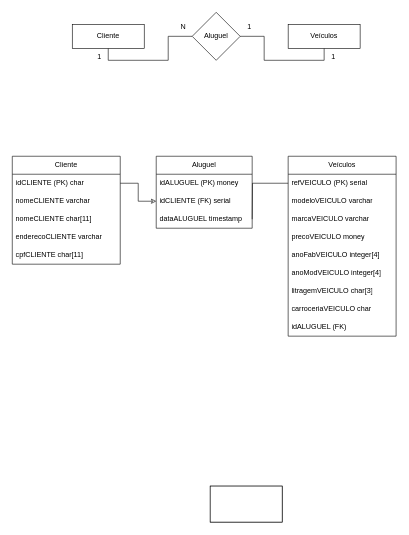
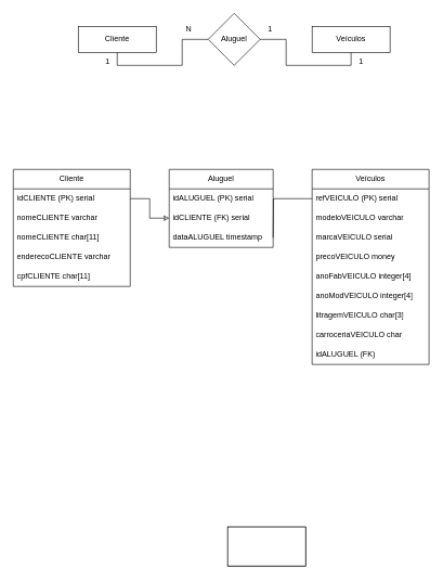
  <mxCell id="0" />
  <mxCell id="1" parent="0" />
  <mxCell id="2" value="" style="rounded=0;whiteSpace=wrap;html=1;" vertex="1" parent="1"><mxGeometry x="350" y="810" width="120" height="60" as="geometry" /></mxCell>
  <mxCell id="3" value="" style="rounded=0;whiteSpace=wrap;html=1;" vertex="1" parent="1"><mxGeometry x="350" y="810" width="120" height="60" as="geometry" /></mxCell>
  <mxCell id="4" value="Cliente" style="swimlane;fontStyle=0;childLayout=stackLayout;horizontal=1;startSize=30;horizontalStack=0;resizeParent=1;resizeParentMax=0;resizeLast=0;collapsible=1;marginBottom=0;whiteSpace=wrap;html=1;" vertex="1" parent="1"><mxGeometry x="20" y="260" width="180" height="180" as="geometry" /></mxCell>
- <mxCell id="5" value="idCLIENTE (PK) char" style="text;strokeColor=none;fillColor=none;align=left;verticalAlign=middle;spacingLeft=4;spacingRight=4;overflow=hidden;points=[[0,0.5],[1,0.5]];portConstraint=eastwest;rotatable=0;whiteSpace=wrap;html=1;" vertex="1" parent="4"><mxGeometry y="30" width="180" height="30" as="geometry" /></mxCell>
+ <mxCell id="5" value="idCLIENTE (PK) serial" style="text;strokeColor=none;fillColor=none;align=left;verticalAlign=middle;spacingLeft=4;spacingRight=4;overflow=hidden;points=[[0,0.5],[1,0.5]];portConstraint=eastwest;rotatable=0;whiteSpace=wrap;html=1;" vertex="1" parent="4"><mxGeometry y="30" width="180" height="30" as="geometry" /></mxCell>
  <mxCell id="6" value="nomeCLIENTE varchar" style="text;strokeColor=none;fillColor=none;align=left;verticalAlign=middle;spacingLeft=4;spacingRight=4;overflow=hidden;points=[[0,0.5],[1,0.5]];portConstraint=eastwest;rotatable=0;whiteSpace=wrap;html=1;" vertex="1" parent="4"><mxGeometry y="60" width="180" height="30" as="geometry" /></mxCell>
  <mxCell id="7" value="nomeCLIENTE char[11]" style="text;strokeColor=none;fillColor=none;align=left;verticalAlign=middle;spacingLeft=4;spacingRight=4;overflow=hidden;points=[[0,0.5],[1,0.5]];portConstraint=eastwest;rotatable=0;whiteSpace=wrap;html=1;" vertex="1" parent="4"><mxGeometry y="90" width="180" height="30" as="geometry" /></mxCell>
  <mxCell id="8" value="enderecoCLIENTE varchar" style="text;strokeColor=none;fillColor=none;align=left;verticalAlign=middle;spacingLeft=4;spacingRight=4;overflow=hidden;points=[[0,0.5],[1,0.5]];portConstraint=eastwest;rotatable=0;whiteSpace=wrap;html=1;" vertex="1" parent="4"><mxGeometry y="120" width="180" height="30" as="geometry" /></mxCell>
  <mxCell id="9" value="cpfCLIENTE char[11]" style="text;strokeColor=none;fillColor=none;align=left;verticalAlign=middle;spacingLeft=4;spacingRight=4;overflow=hidden;points=[[0,0.5],[1,0.5]];portConstraint=eastwest;rotatable=0;whiteSpace=wrap;html=1;" vertex="1" parent="4"><mxGeometry y="150" width="180" height="30" as="geometry" /></mxCell>
  <mxCell id="10" value="Veículos" style="swimlane;fontStyle=0;childLayout=stackLayout;horizontal=1;startSize=30;horizontalStack=0;resizeParent=1;resizeParentMax=0;resizeLast=0;collapsible=1;marginBottom=0;whiteSpace=wrap;html=1;" vertex="1" parent="1"><mxGeometry x="480" y="260" width="180" height="300" as="geometry" /></mxCell>
  <mxCell id="11" value="refVEICULO (PK) serial" style="text;strokeColor=none;fillColor=none;align=left;verticalAlign=middle;spacingLeft=4;spacingRight=4;overflow=hidden;points=[[0,0.5],[1,0.5]];portConstraint=eastwest;rotatable=0;whiteSpace=wrap;html=1;" vertex="1" parent="10"><mxGeometry y="30" width="180" height="30" as="geometry" /></mxCell>
  <mxCell id="12" value="modeloVEICULO varchar" style="text;strokeColor=none;fillColor=none;align=left;verticalAlign=middle;spacingLeft=4;spacingRight=4;overflow=hidden;points=[[0,0.5],[1,0.5]];portConstraint=eastwest;rotatable=0;whiteSpace=wrap;html=1;" vertex="1" parent="10"><mxGeometry y="60" width="180" height="30" as="geometry" /></mxCell>
- <mxCell id="13" value="marcaVEICULO varchar" style="text;strokeColor=none;fillColor=none;align=left;verticalAlign=middle;spacingLeft=4;spacingRight=4;overflow=hidden;points=[[0,0.5],[1,0.5]];portConstraint=eastwest;rotatable=0;whiteSpace=wrap;html=1;" vertex="1" parent="10"><mxGeometry y="90" width="180" height="30" as="geometry" /></mxCell>
+ <mxCell id="13" value="marcaVEICULO serial" style="text;strokeColor=none;fillColor=none;align=left;verticalAlign=middle;spacingLeft=4;spacingRight=4;overflow=hidden;points=[[0,0.5],[1,0.5]];portConstraint=eastwest;rotatable=0;whiteSpace=wrap;html=1;" vertex="1" parent="10"><mxGeometry y="90" width="180" height="30" as="geometry" /></mxCell>
  <mxCell id="14" value="precoVEICULO money" style="text;strokeColor=none;fillColor=none;align=left;verticalAlign=middle;spacingLeft=4;spacingRight=4;overflow=hidden;points=[[0,0.5],[1,0.5]];portConstraint=eastwest;rotatable=0;whiteSpace=wrap;html=1;" vertex="1" parent="10"><mxGeometry y="120" width="180" height="30" as="geometry" /></mxCell>
  <mxCell id="15" value="anoFabVEICULO integer[4]" style="text;strokeColor=none;fillColor=none;align=left;verticalAlign=middle;spacingLeft=4;spacingRight=4;overflow=hidden;points=[[0,0.5],[1,0.5]];portConstraint=eastwest;rotatable=0;whiteSpace=wrap;html=1;" vertex="1" parent="10"><mxGeometry y="150" width="180" height="30" as="geometry" /></mxCell>
  <mxCell id="16" value="anoModVEICULO integer[4]" style="text;strokeColor=none;fillColor=none;align=left;verticalAlign=middle;spacingLeft=4;spacingRight=4;overflow=hidden;points=[[0,0.5],[1,0.5]];portConstraint=eastwest;rotatable=0;whiteSpace=wrap;html=1;" vertex="1" parent="10"><mxGeometry y="180" width="180" height="30" as="geometry" /></mxCell>
  <mxCell id="17" value="litragemVEICULO char[3]" style="text;strokeColor=none;fillColor=none;align=left;verticalAlign=middle;spacingLeft=4;spacingRight=4;overflow=hidden;points=[[0,0.5],[1,0.5]];portConstraint=eastwest;rotatable=0;whiteSpace=wrap;html=1;" vertex="1" parent="10"><mxGeometry y="210" width="180" height="30" as="geometry" /></mxCell>
  <mxCell id="18" value="carroceriaVEICULO char" style="text;strokeColor=none;fillColor=none;align=left;verticalAlign=middle;spacingLeft=4;spacingRight=4;overflow=hidden;points=[[0,0.5],[1,0.5]];portConstraint=eastwest;rotatable=0;whiteSpace=wrap;html=1;" vertex="1" parent="10"><mxGeometry y="240" width="180" height="30" as="geometry" /></mxCell>
  <mxCell id="19" value="idALUGUEL (FK)" style="text;strokeColor=none;fillColor=none;align=left;verticalAlign=middle;spacingLeft=4;spacingRight=4;overflow=hidden;points=[[0,0.5],[1,0.5]];portConstraint=eastwest;rotatable=0;whiteSpace=wrap;html=1;" vertex="1" parent="10"><mxGeometry y="270" width="180" height="30" as="geometry" /></mxCell>
  <mxCell id="20" value="Aluguel" style="swimlane;fontStyle=0;childLayout=stackLayout;horizontal=1;startSize=30;horizontalStack=0;resizeParent=1;resizeParentMax=0;resizeLast=0;collapsible=1;marginBottom=0;whiteSpace=wrap;html=1;" vertex="1" parent="1"><mxGeometry x="260" y="260" width="160" height="120" as="geometry" /></mxCell>
- <mxCell id="21" value="idALUGUEL (PK) money" style="text;strokeColor=none;fillColor=none;align=left;verticalAlign=middle;spacingLeft=4;spacingRight=4;overflow=hidden;points=[[0,0.5],[1,0.5]];portConstraint=eastwest;rotatable=0;whiteSpace=wrap;html=1;" vertex="1" parent="20"><mxGeometry y="30" width="160" height="30" as="geometry" /></mxCell>
+ <mxCell id="21" value="idALUGUEL (PK) serial" style="text;strokeColor=none;fillColor=none;align=left;verticalAlign=middle;spacingLeft=4;spacingRight=4;overflow=hidden;points=[[0,0.5],[1,0.5]];portConstraint=eastwest;rotatable=0;whiteSpace=wrap;html=1;" vertex="1" parent="20"><mxGeometry y="30" width="160" height="30" as="geometry" /></mxCell>
  <mxCell id="22" value="idCLIENTE (FK) serial" style="text;strokeColor=none;fillColor=none;align=left;verticalAlign=middle;spacingLeft=4;spacingRight=4;overflow=hidden;points=[[0,0.5],[1,0.5]];portConstraint=eastwest;rotatable=0;whiteSpace=wrap;html=1;" vertex="1" parent="20"><mxGeometry y="60" width="160" height="30" as="geometry" /></mxCell>
  <mxCell id="23" value="dataALUGUEL timestamp" style="text;strokeColor=none;fillColor=none;align=left;verticalAlign=middle;spacingLeft=4;spacingRight=4;overflow=hidden;points=[[0,0.5],[1,0.5]];portConstraint=eastwest;rotatable=0;whiteSpace=wrap;html=1;" vertex="1" parent="20"><mxGeometry y="90" width="160" height="30" as="geometry" /></mxCell>
  <mxCell id="24" style="rounded=0;orthogonalLoop=1;jettySize=auto;html=1;entryX=0;entryY=0.5;entryDx=0;entryDy=0;edgeStyle=orthogonalEdgeStyle;endArrow=classic;endFill=0;" edge="1" parent="1" source="5" target="22"><mxGeometry relative="1" as="geometry" /></mxCell>
  <mxCell id="25" style="edgeStyle=orthogonalEdgeStyle;rounded=0;orthogonalLoop=1;jettySize=auto;html=1;entryX=1;entryY=0.5;entryDx=0;entryDy=0;endArrow=none;endFill=0;" edge="1" parent="1" source="11"><mxGeometry relative="1" as="geometry"><mxPoint x="420" y="365" as="targetPoint" /></mxGeometry></mxCell>
  <mxCell id="26" style="edgeStyle=orthogonalEdgeStyle;rounded=0;orthogonalLoop=1;jettySize=auto;html=1;exitX=0.5;exitY=1;exitDx=0;exitDy=0;entryX=0;entryY=0.5;entryDx=0;entryDy=0;endArrow=none;endFill=0;" edge="1" parent="1" source="27" target="28"><mxGeometry relative="1" as="geometry" /></mxCell>
  <mxCell id="27" value="Cliente" style="rounded=0;whiteSpace=wrap;html=1;" vertex="1" parent="1"><mxGeometry x="120" y="40" width="120" height="40" as="geometry" /></mxCell>
  <mxCell id="28" value="Aluguel" style="rhombus;whiteSpace=wrap;html=1;" vertex="1" parent="1"><mxGeometry x="320" y="20" width="80" height="80" as="geometry" /></mxCell>
  <mxCell id="29" style="edgeStyle=orthogonalEdgeStyle;rounded=0;orthogonalLoop=1;jettySize=auto;html=1;exitX=0.5;exitY=1;exitDx=0;exitDy=0;entryX=1;entryY=0.5;entryDx=0;entryDy=0;endArrow=none;endFill=0;" edge="1" parent="1" source="30" target="28"><mxGeometry relative="1" as="geometry" /></mxCell>
  <mxCell id="30" value="Veículos" style="rounded=0;whiteSpace=wrap;html=1;" vertex="1" parent="1"><mxGeometry x="480" y="40" width="120" height="40" as="geometry" /></mxCell>
  <mxCell id="31" value="1" style="text;html=1;align=center;verticalAlign=middle;resizable=0;points=[];autosize=1;strokeColor=none;fillColor=none;" vertex="1" parent="1"><mxGeometry x="150" y="80" width="30" height="30" as="geometry" /></mxCell>
- <mxCell id="32" value="N" style="text;html=1;align=center;verticalAlign=middle;resizable=0;points=[];autosize=1;strokeColor=none;fillColor=none;" vertex="1" parent="1"><mxGeometry x="290" y="30" width="30" height="30" as="geometry" /></mxCell>
+ <mxCell id="32" value="N" style="text;html=1;align=center;verticalAlign=middle;resizable=0;points=[];autosize=1;strokeColor=none;fillColor=none;" vertex="1" parent="1"><mxGeometry x="275" y="30" width="30" height="30" as="geometry" /></mxCell>
  <mxCell id="33" value="1" style="text;html=1;align=center;verticalAlign=middle;resizable=0;points=[];autosize=1;strokeColor=none;fillColor=none;" vertex="1" parent="1"><mxGeometry x="540" y="80" width="30" height="30" as="geometry" /></mxCell>
  <mxCell id="34" value="1" style="text;html=1;align=center;verticalAlign=middle;resizable=0;points=[];autosize=1;strokeColor=none;fillColor=none;" vertex="1" parent="1"><mxGeometry x="400" y="30" width="30" height="30" as="geometry" /></mxCell>
